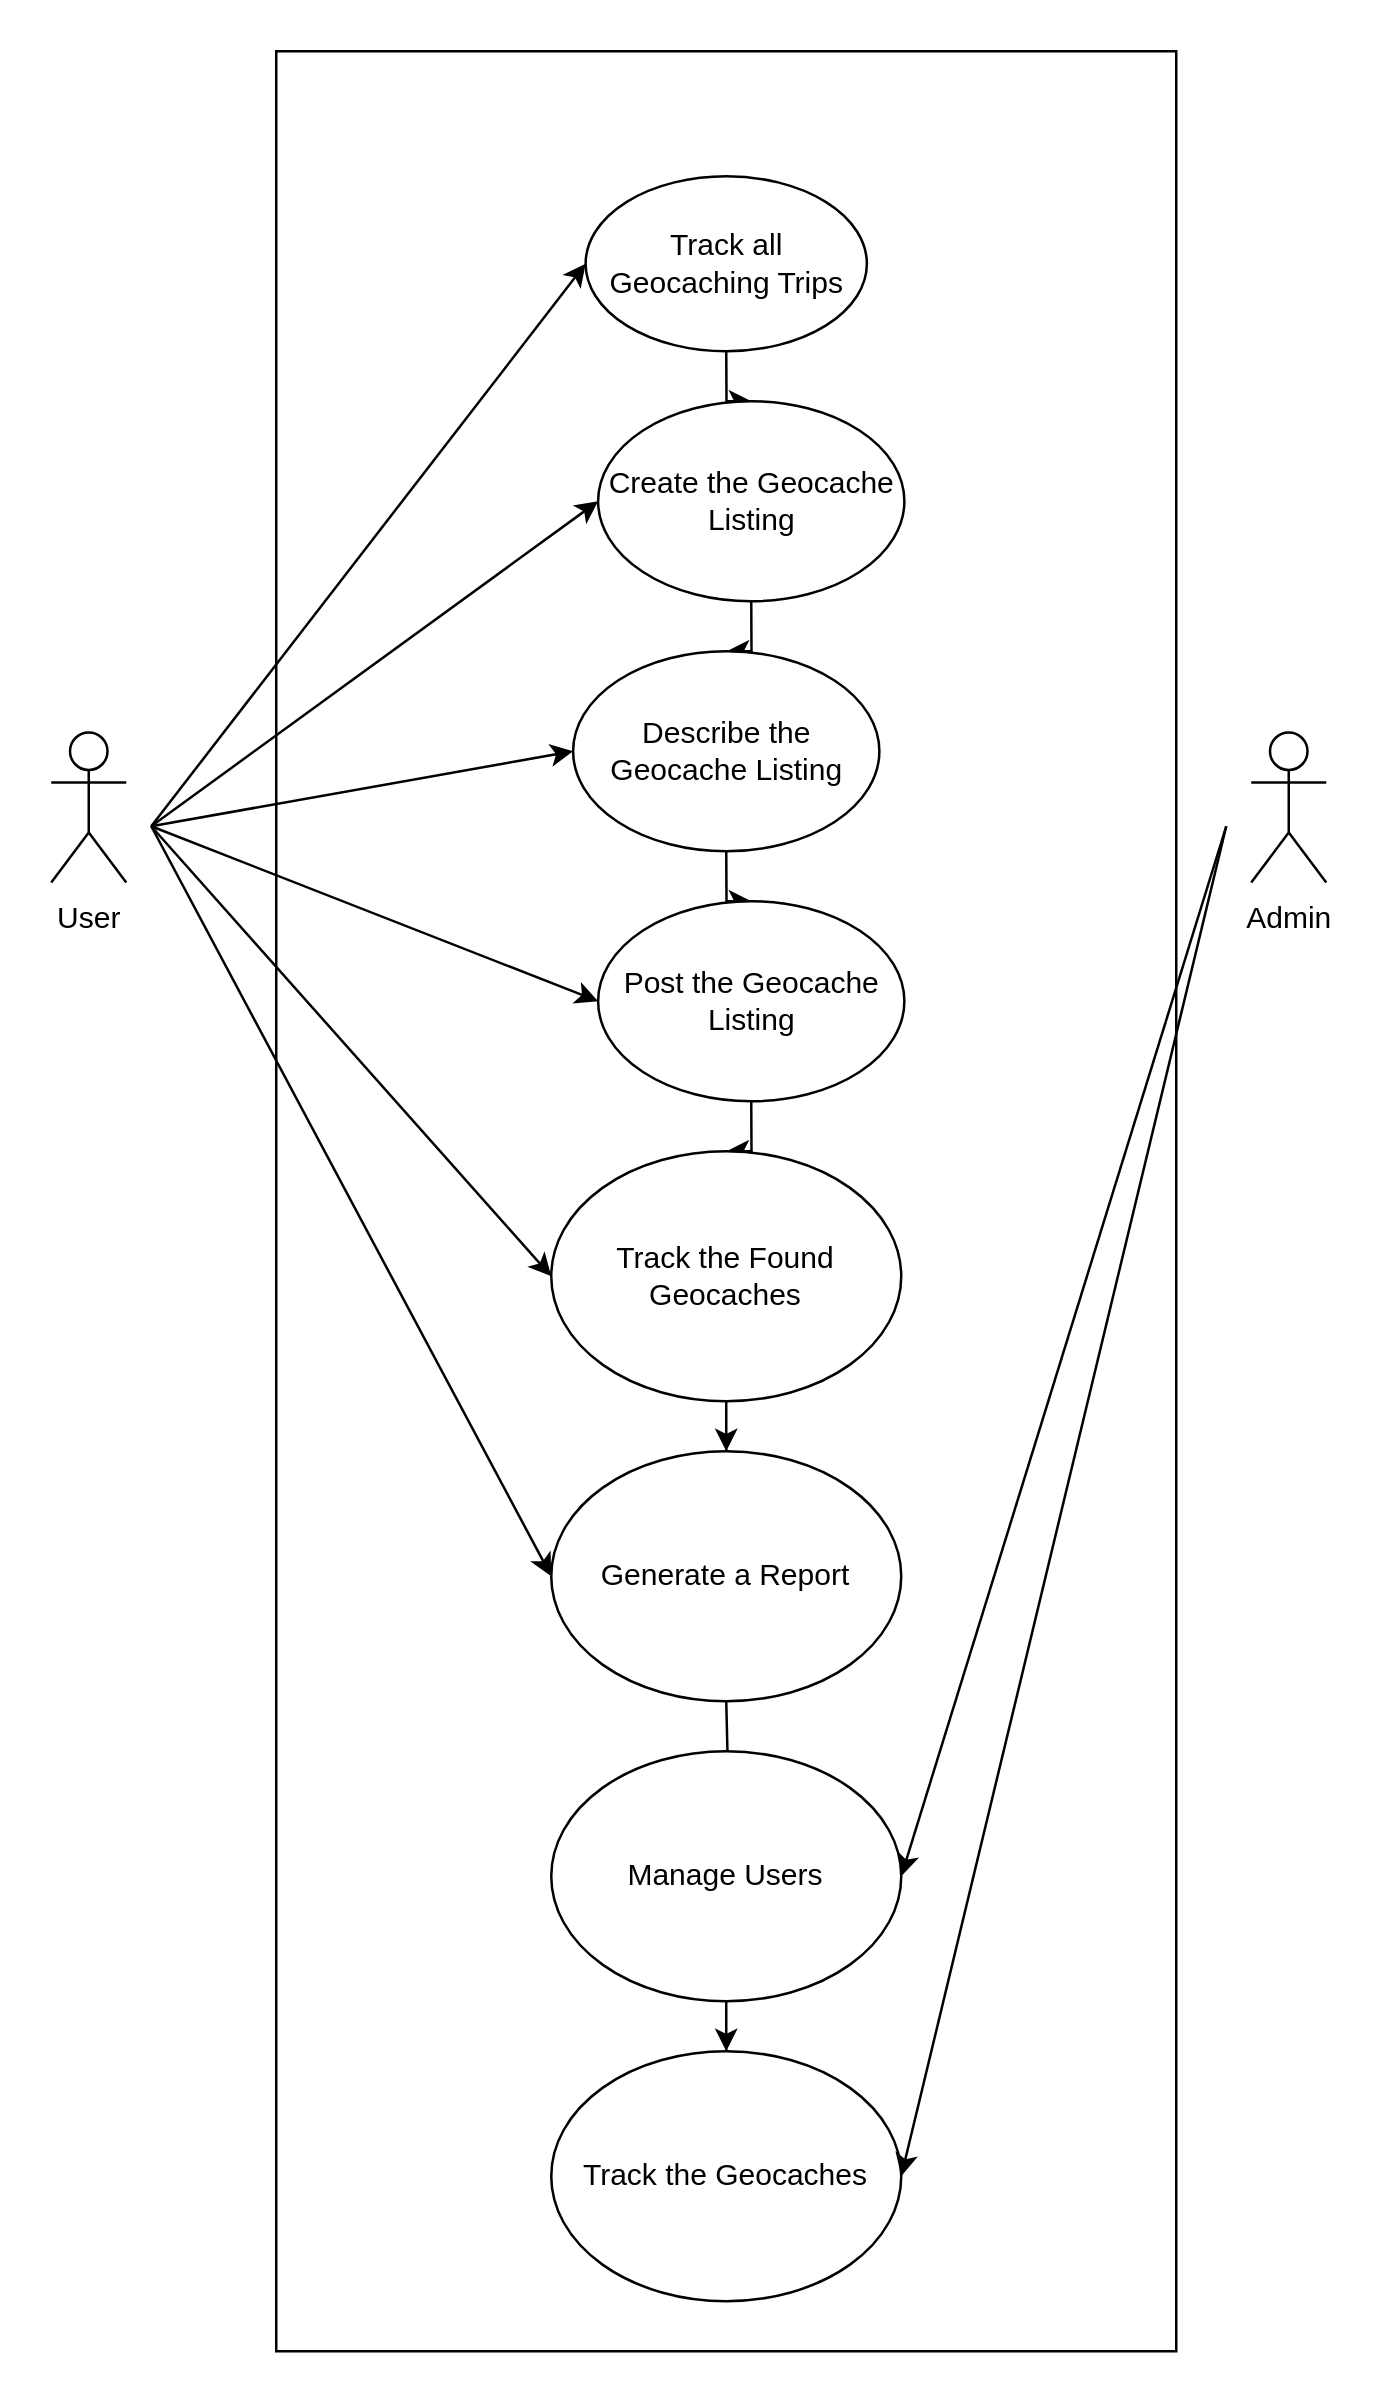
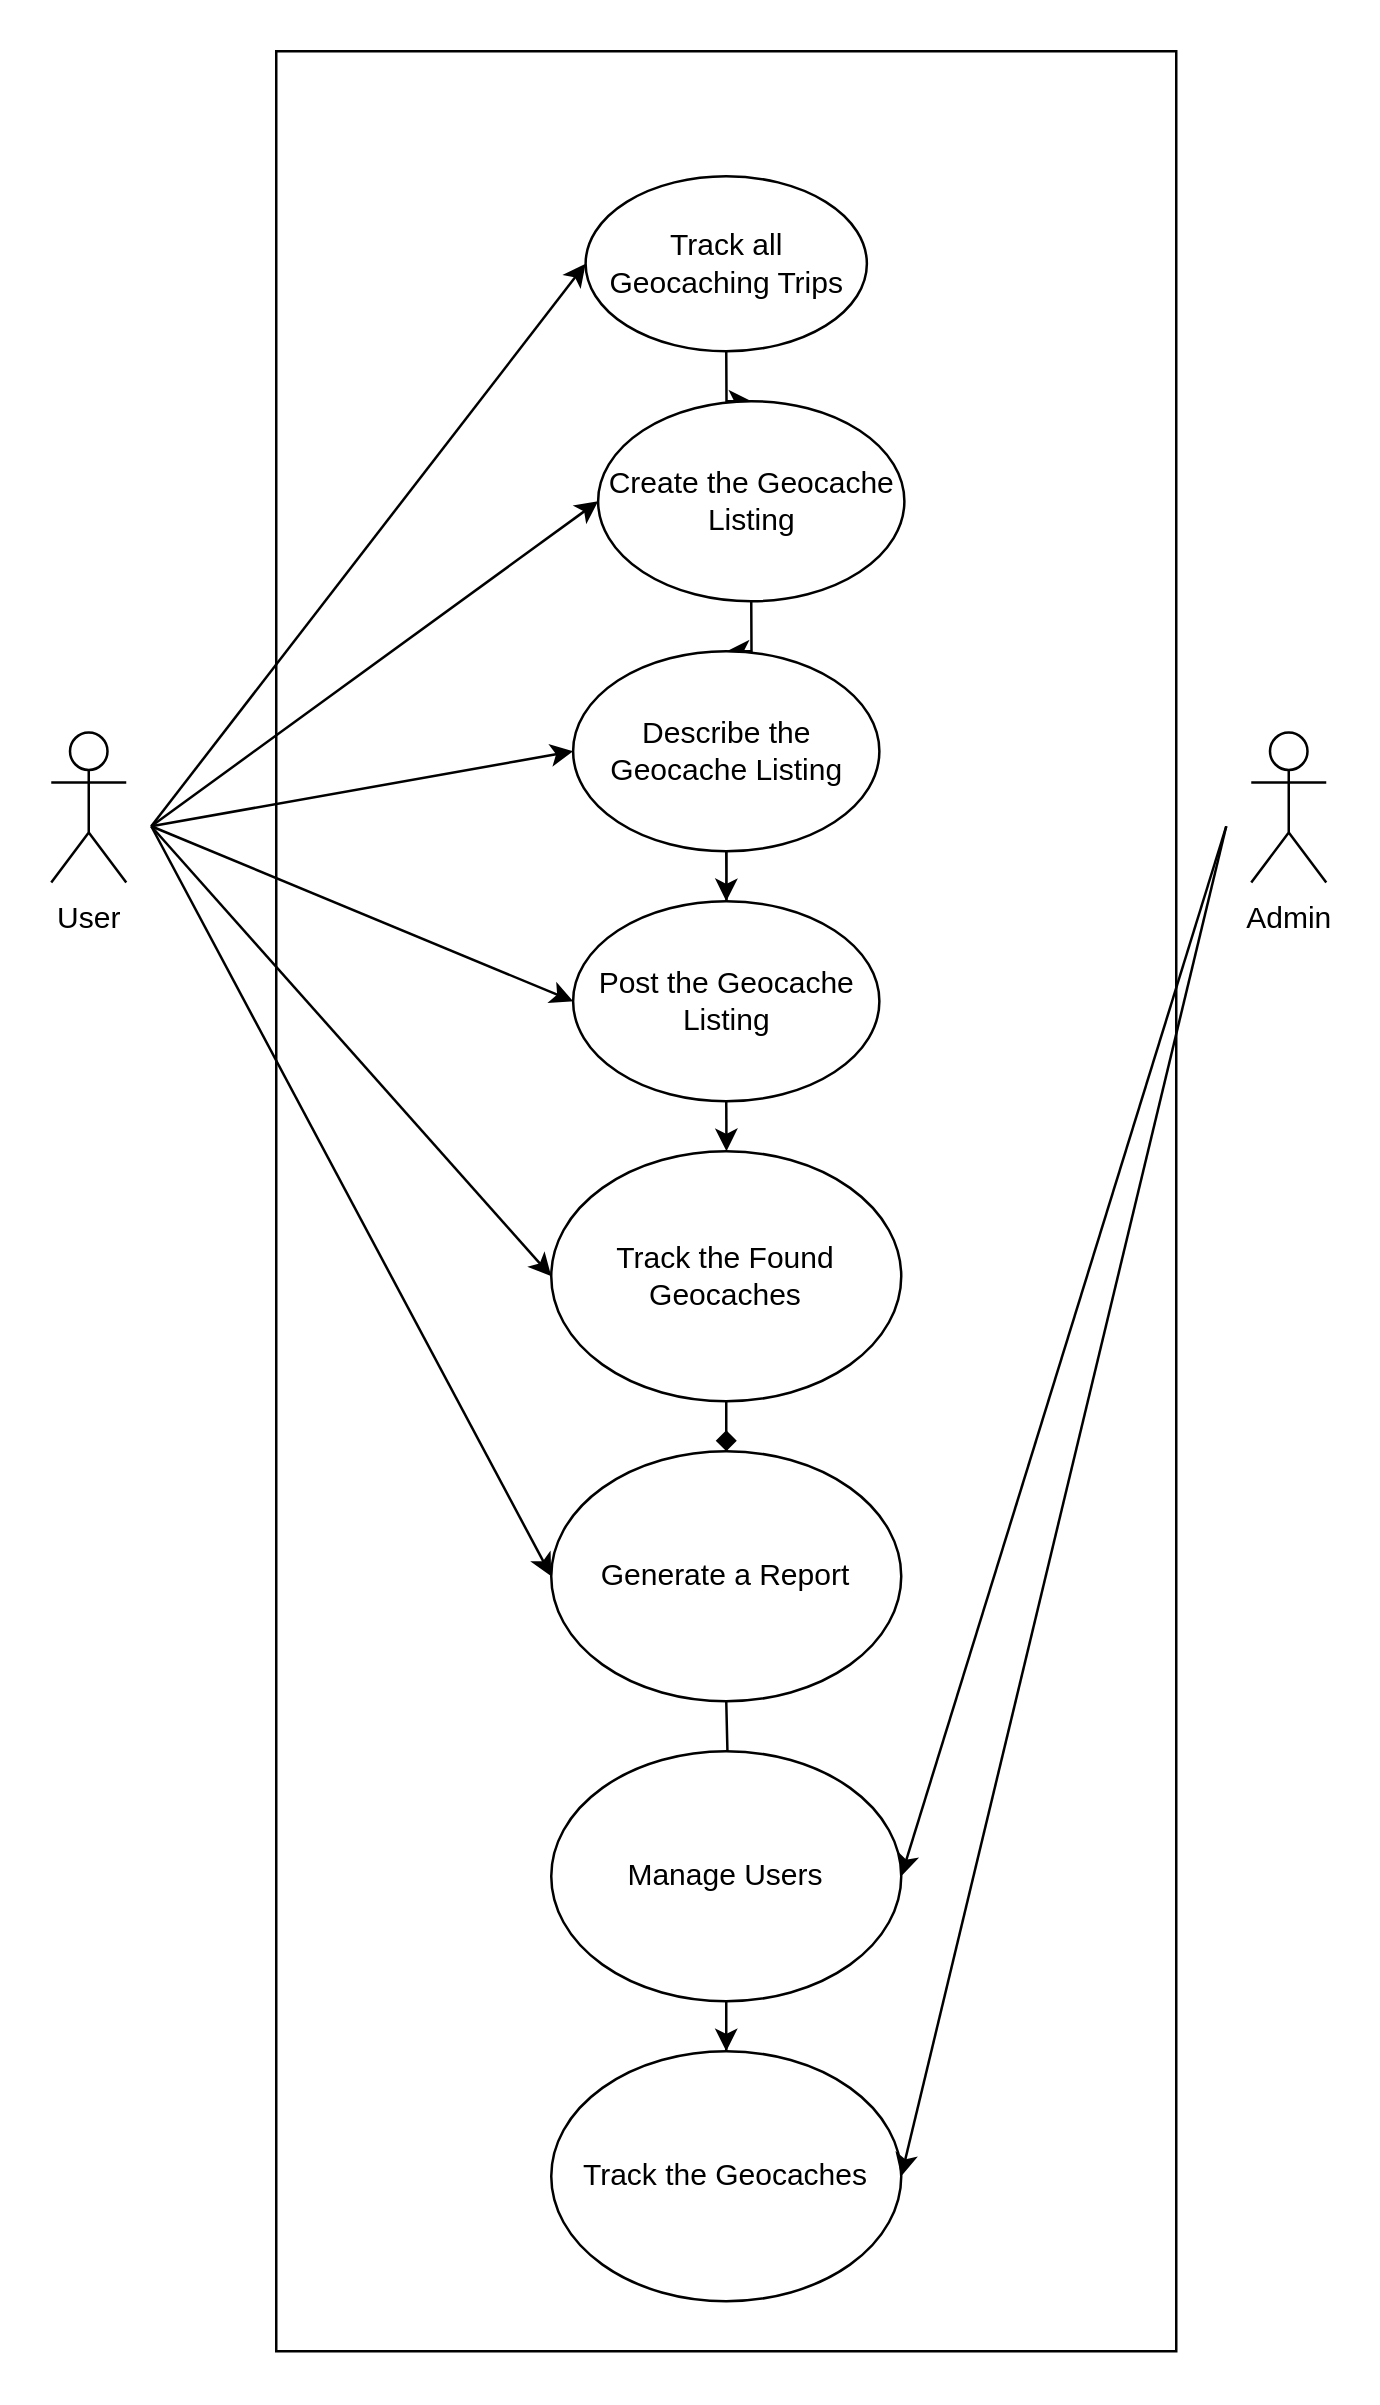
  <mxCell id="0" />
  <mxCell id="1" parent="0" />
  <mxCell id="2" value="User" style="shape=umlActor;verticalLabelPosition=bottom;verticalAlign=top;html=1;outlineConnect=0;" parent="1" vertex="1"><mxGeometry x="20" y="292.5" width="30" height="60" as="geometry" /></mxCell>
  <mxCell id="3" value="Admin" style="shape=umlActor;verticalLabelPosition=bottom;verticalAlign=top;html=1;outlineConnect=0;" parent="1" vertex="1"><mxGeometry x="500" y="292.5" width="30" height="60" as="geometry" /></mxCell>
  <mxCell id="4" value="" style="rounded=0;whiteSpace=wrap;html=1;direction=south;" parent="1" vertex="1"><mxGeometry x="110" y="20" width="360" height="920" as="geometry" /></mxCell>
  <mxCell id="5" value="" style="endArrow=classic;html=1;rounded=0;entryX=0;entryY=0.5;entryDx=0;entryDy=0;" parent="1" target="8" edge="1"><mxGeometry width="50" height="50" relative="1" as="geometry"><mxPoint x="60" y="330" as="sourcePoint" /><mxPoint x="245" y="98.75" as="targetPoint" /></mxGeometry></mxCell>
  <mxCell id="6" value="" style="endArrow=classic;html=1;rounded=0;entryX=1;entryY=0.5;entryDx=0;entryDy=0;" parent="1" target="20" edge="1"><mxGeometry width="50" height="50" relative="1" as="geometry"><mxPoint x="490" y="330" as="sourcePoint" /><mxPoint x="335" y="98.75" as="targetPoint" /></mxGeometry></mxCell>
  <mxCell id="7" value="" style="edgeStyle=orthogonalEdgeStyle;rounded=0;orthogonalLoop=1;jettySize=auto;html=1;" parent="1" source="8" target="10" edge="1"><mxGeometry relative="1" as="geometry" /></mxCell>
  <mxCell id="8" value="Track all Geocaching Trips" style="ellipse;whiteSpace=wrap;html=1;" parent="1" vertex="1"><mxGeometry x="233.75" y="70" width="112.5" height="70" as="geometry" /></mxCell>
  <mxCell id="9" value="" style="edgeStyle=orthogonalEdgeStyle;rounded=0;orthogonalLoop=1;jettySize=auto;html=1;" parent="1" source="10" target="12" edge="1"><mxGeometry relative="1" as="geometry" /></mxCell>
  <mxCell id="10" value="Create the Geocache Listing" style="ellipse;whiteSpace=wrap;html=1;" parent="1" vertex="1"><mxGeometry x="238.75" y="160" width="122.5" height="80" as="geometry" /></mxCell>
  <mxCell id="11" value="" style="edgeStyle=orthogonalEdgeStyle;rounded=0;orthogonalLoop=1;jettySize=auto;html=1;" parent="1" source="12" target="14" edge="1"><mxGeometry relative="1" as="geometry" /></mxCell>
  <mxCell id="12" value="Describe the Geocache Listing" style="ellipse;whiteSpace=wrap;html=1;" parent="1" vertex="1"><mxGeometry x="228.75" y="260" width="122.5" height="80" as="geometry" /></mxCell>
  <mxCell id="13" value="" style="edgeStyle=orthogonalEdgeStyle;rounded=0;orthogonalLoop=1;jettySize=auto;html=1;" parent="1" source="14" target="16" edge="1"><mxGeometry relative="1" as="geometry" /></mxCell>
- <mxCell id="14" value="Post the Geocache Listing" style="ellipse;whiteSpace=wrap;html=1;" parent="1" vertex="1"><mxGeometry x="238.75" y="360" width="122.5" height="80" as="geometry" /></mxCell>
- <mxCell id="15" value="" style="edgeStyle=orthogonalEdgeStyle;rounded=0;orthogonalLoop=1;jettySize=auto;html=1;" parent="1" source="16" target="17" edge="1"><mxGeometry relative="1" as="geometry" /></mxCell>
+ <mxCell id="14" value="Post the Geocache Listing" style="ellipse;whiteSpace=wrap;html=1;" parent="1" vertex="1"><mxGeometry x="228.75" y="360" width="122.5" height="80" as="geometry" /></mxCell>
+ <mxCell id="15" value="" style="edgeStyle=orthogonalEdgeStyle;rounded=0;orthogonalLoop=1;jettySize=auto;html=1;endArrow=diamond;" parent="1" source="16" target="17" edge="1"><mxGeometry relative="1" as="geometry" /></mxCell>
  <mxCell id="16" value="Track the Found Geocaches" style="ellipse;whiteSpace=wrap;html=1;" parent="1" vertex="1"><mxGeometry x="220" y="460" width="140" height="100" as="geometry" /></mxCell>
  <mxCell id="17" value="Generate a Report" style="ellipse;whiteSpace=wrap;html=1;" parent="1" vertex="1"><mxGeometry x="220" y="580" width="140" height="100" as="geometry" /></mxCell>
  <mxCell id="18" value="" style="edgeStyle=orthogonalEdgeStyle;rounded=0;orthogonalLoop=1;jettySize=auto;html=1;" parent="1" target="20" edge="1"><mxGeometry relative="1" as="geometry"><mxPoint x="290" y="680" as="sourcePoint" /></mxGeometry></mxCell>
  <mxCell id="19" value="" style="edgeStyle=orthogonalEdgeStyle;rounded=0;orthogonalLoop=1;jettySize=auto;html=1;" parent="1" source="20" target="21" edge="1"><mxGeometry relative="1" as="geometry" /></mxCell>
  <mxCell id="20" value="Manage Users" style="ellipse;whiteSpace=wrap;html=1;" parent="1" vertex="1"><mxGeometry x="220" y="700" width="140" height="100" as="geometry" /></mxCell>
  <mxCell id="21" value="Track the Geocaches" style="ellipse;whiteSpace=wrap;html=1;" parent="1" vertex="1"><mxGeometry x="220" y="820" width="140" height="100" as="geometry" /></mxCell>
  <mxCell id="22" value="" style="endArrow=classic;html=1;rounded=0;entryX=1;entryY=0.5;entryDx=0;entryDy=0;" parent="1" target="21" edge="1"><mxGeometry width="50" height="50" relative="1" as="geometry"><mxPoint x="490" y="330" as="sourcePoint" /><mxPoint x="370" y="760" as="targetPoint" /></mxGeometry></mxCell>
  <mxCell id="23" value="" style="endArrow=classic;html=1;rounded=0;entryX=0;entryY=0.5;entryDx=0;entryDy=0;" parent="1" target="10" edge="1"><mxGeometry width="50" height="50" relative="1" as="geometry"><mxPoint x="60" y="330" as="sourcePoint" /><mxPoint x="244" y="115" as="targetPoint" /></mxGeometry></mxCell>
  <mxCell id="24" value="" style="endArrow=classic;html=1;rounded=0;entryX=0;entryY=0.5;entryDx=0;entryDy=0;" parent="1" target="12" edge="1"><mxGeometry width="50" height="50" relative="1" as="geometry"><mxPoint x="60" y="330" as="sourcePoint" /><mxPoint x="254" y="125" as="targetPoint" /></mxGeometry></mxCell>
  <mxCell id="25" value="" style="endArrow=classic;html=1;rounded=0;entryX=0;entryY=0.5;entryDx=0;entryDy=0;" parent="1" target="14" edge="1"><mxGeometry width="50" height="50" relative="1" as="geometry"><mxPoint x="60" y="330" as="sourcePoint" /><mxPoint x="264" y="135" as="targetPoint" /></mxGeometry></mxCell>
  <mxCell id="26" value="" style="endArrow=classic;html=1;rounded=0;entryX=0;entryY=0.5;entryDx=0;entryDy=0;" parent="1" target="16" edge="1"><mxGeometry width="50" height="50" relative="1" as="geometry"><mxPoint x="60" y="330" as="sourcePoint" /><mxPoint x="274" y="145" as="targetPoint" /></mxGeometry></mxCell>
  <mxCell id="27" value="" style="endArrow=classic;html=1;rounded=0;entryX=0;entryY=0.5;entryDx=0;entryDy=0;" parent="1" target="17" edge="1"><mxGeometry width="50" height="50" relative="1" as="geometry"><mxPoint x="60" y="330" as="sourcePoint" /><mxPoint x="284" y="155" as="targetPoint" /></mxGeometry></mxCell>
